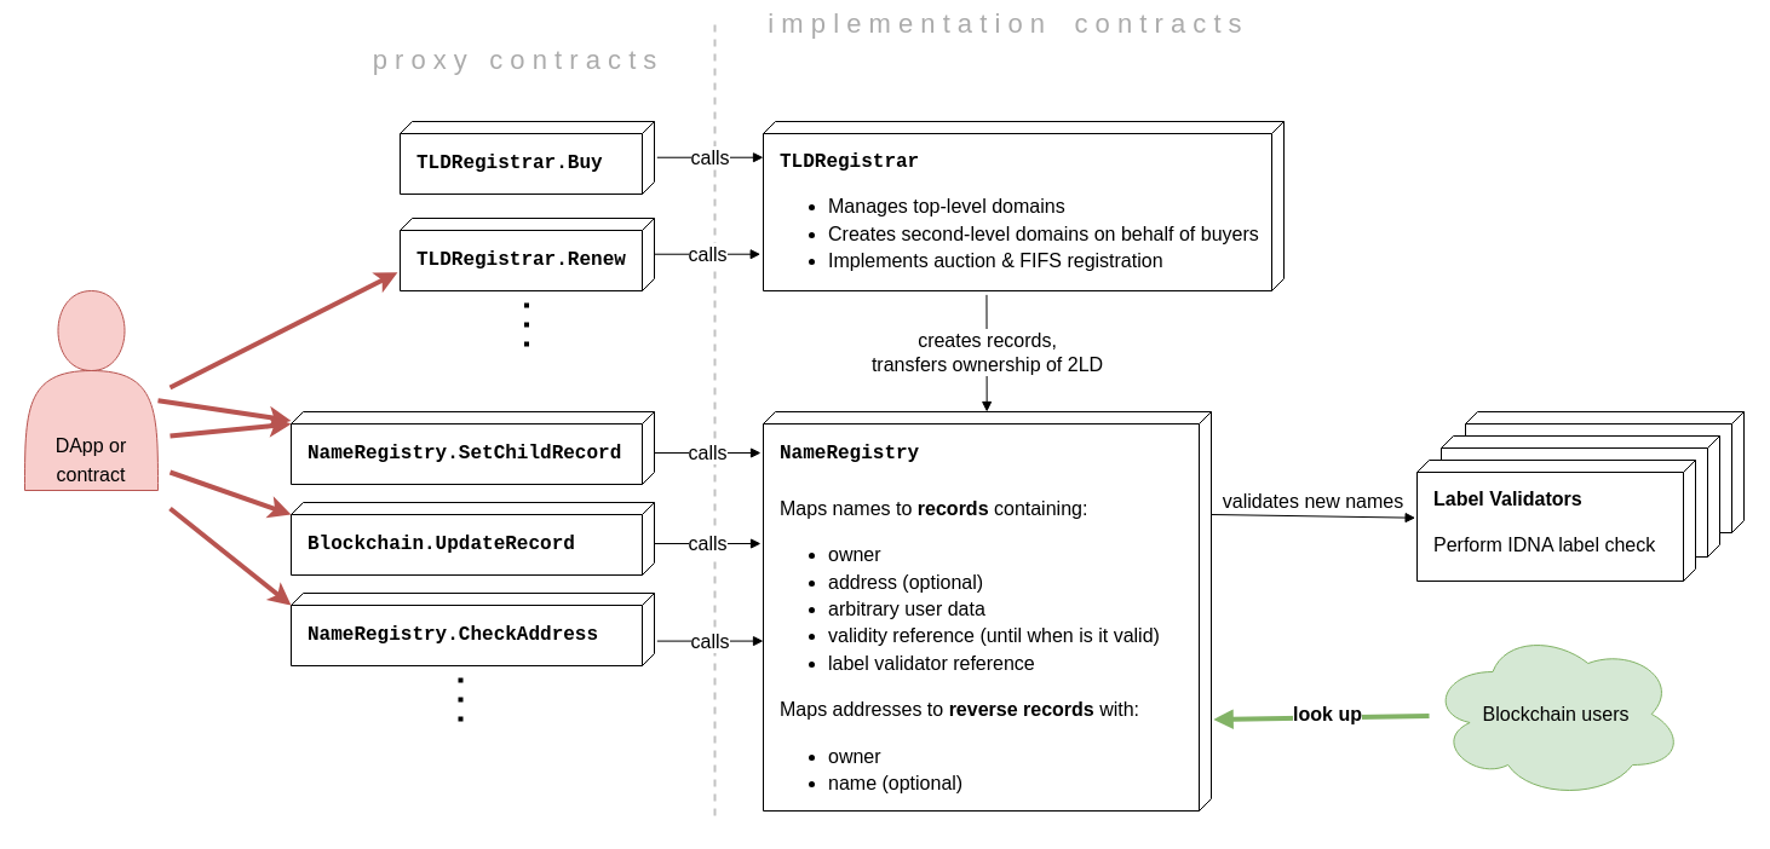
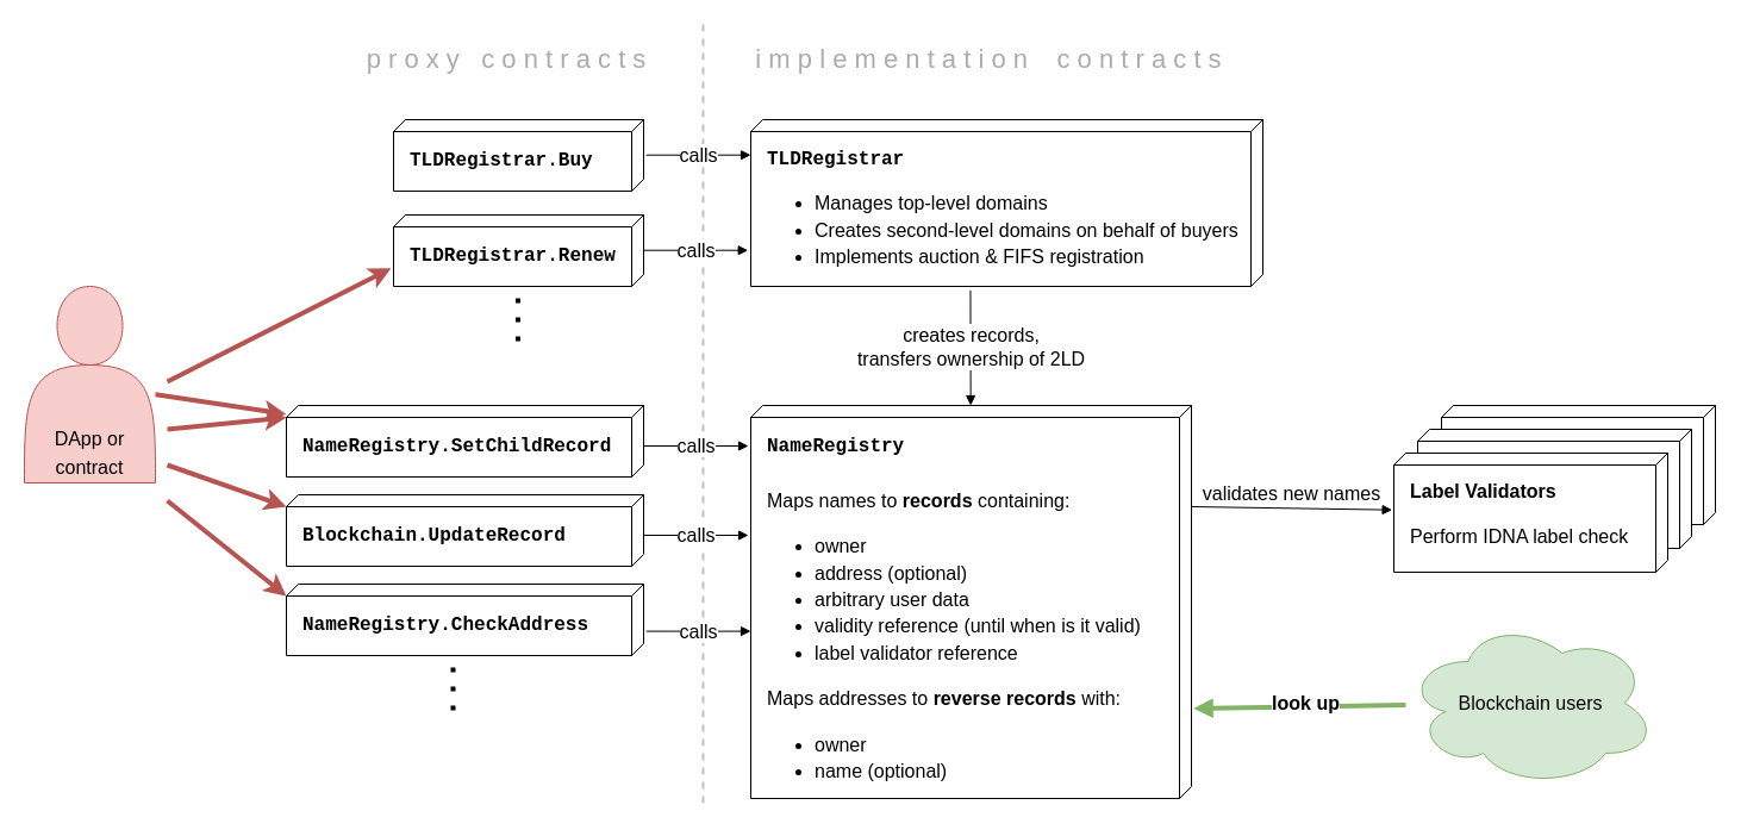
  <mxCell id="0" />
  <mxCell id="1" parent="0" />
  <mxCell id="2" value="" style="endArrow=none;html=1;strokeWidth=2;fontSize=22;dashed=1;strokeColor=#C2C2C2;spacing=2;jumpSize=12;startSize=6;jumpStyle=none;endSize=6;targetPerimeterSpacing=0;" edge="1" parent="1"><mxGeometry width="50" height="50" relative="1" as="geometry"><mxPoint y="20" as="sourcePoint" x="590" /><mxPoint y="680" as="targetPoint" x="590" /></mxGeometry></mxCell>
  <mxCell id="3" value="&lt;font&gt;&lt;br&gt;&lt;/font&gt;" style="verticalAlign=top;align=left;spacingTop=16;spacingLeft=12;spacingRight=12;shape=cube;size=10;direction=south;fontStyle=0;html=1;fontSize=16;fontColor=#000000;" parent="1" vertex="1"><mxGeometry x="1210" y="340" width="230" height="100" as="geometry" /></mxCell>
  <mxCell id="4" value="&lt;font&gt;&lt;br&gt;&lt;/font&gt;" style="verticalAlign=top;align=left;spacingTop=16;spacingLeft=12;spacingRight=12;shape=cube;size=10;direction=south;fontStyle=0;html=1;fontSize=16;fontColor=#000000;" parent="1" vertex="1"><mxGeometry x="1190" y="360" width="230" height="100" as="geometry" /></mxCell>
  <mxCell id="5" value="&lt;font style=&quot;line-height: 140%&quot;&gt;&lt;font face=&quot;Courier New&quot;&gt;&lt;b&gt;&lt;font style=&quot;font-size: 16px&quot;&gt;NameRegistry&lt;/font&gt;&lt;br style=&quot;font-size: 16px&quot;&gt;&lt;br style=&quot;font-size: 16px&quot;&gt;&lt;/b&gt;&lt;/font&gt;Maps names to &lt;b&gt;records&lt;/b&gt; containing:&lt;br&gt;&lt;ul style=&quot;font-size: 16px&quot;&gt;&lt;li&gt;&lt;font style=&quot;font-size: 16px&quot;&gt;owner&lt;/font&gt;&lt;/li&gt;&lt;li&gt;address (optional)&lt;/li&gt;&lt;li&gt;&lt;span&gt;arbitrary user data&lt;/span&gt;&lt;/li&gt;&lt;li&gt;&lt;span&gt;validity reference (until when is&amp;nbsp;&lt;/span&gt;it valid)&lt;/li&gt;&lt;li&gt;label validator reference&lt;/li&gt;&lt;/ul&gt;&lt;div&gt;Maps addresses to &lt;b&gt;reverse records&lt;/b&gt; with:&lt;br&gt;&lt;ul style=&quot;line-height: 22.4px&quot;&gt;&lt;li&gt;owner&lt;/li&gt;&lt;li&gt;name (optional)&lt;/li&gt;&lt;/ul&gt;&lt;/div&gt;&lt;/font&gt;" style="verticalAlign=top;align=left;spacingTop=16;spacingLeft=12;spacingRight=12;shape=cube;size=10;direction=south;fontStyle=0;html=1;fontSize=16;fontColor=#000000;whiteSpace=wrap;" parent="1" vertex="1"><mxGeometry x="630" y="340" width="370" height="330" as="geometry" /></mxCell>
  <mxCell id="6" value="&lt;font&gt;&lt;font style=&quot;font-size: 16px&quot;&gt;&lt;b&gt;Label Validators&lt;/b&gt;&lt;/font&gt;&lt;br style=&quot;font-size: 16px&quot;&gt;&lt;br style=&quot;font-size: 16px&quot;&gt;Perform IDNA label check&lt;br&gt;&lt;/font&gt;" style="verticalAlign=top;align=left;spacingTop=16;spacingLeft=12;spacingRight=12;shape=cube;size=10;direction=south;fontStyle=0;html=1;fontSize=16;fontColor=#000000;" parent="1" vertex="1"><mxGeometry x="1170" y="380" width="230" height="100" as="geometry" /></mxCell>
  <mxCell id="7" value="validates new names" style="html=1;verticalAlign=bottom;endArrow=block;fontSize=16;fontColor=#000000;exitX=0;exitY=0;exitDx=85;exitDy=0;exitPerimeter=0;entryX=0.477;entryY=1.006;entryDx=0;entryDy=0;entryPerimeter=0;strokeWidth=1;" parent="1" source="5" target="6" edge="1"><mxGeometry width="80" relative="1" as="geometry"><mxPoint x="1100" y="480" as="sourcePoint" /><mxPoint x="1180" y="480" as="targetPoint" /></mxGeometry></mxCell>
  <mxCell id="8" value="&lt;font&gt;&lt;font style=&quot;font-weight: bold ; font-family: &amp;#34;courier new&amp;#34; ; font-size: 16px&quot;&gt;TLDRegistrar&lt;/font&gt;&lt;br style=&quot;font-size: 16px&quot;&gt;&lt;ul style=&quot;line-height: 140%&quot;&gt;&lt;li&gt;&lt;font&gt;Manages top-level domains&lt;/font&gt;&lt;/li&gt;&lt;li&gt;&lt;font&gt;Creates second-level domains on behalf of buyers&lt;/font&gt;&lt;/li&gt;&lt;li&gt;&lt;font&gt;Implements auction &amp;amp; FIFS registration&lt;/font&gt;&lt;/li&gt;&lt;/ul&gt;&lt;/font&gt;" style="verticalAlign=top;align=left;spacingTop=16;spacingLeft=12;spacingRight=12;shape=cube;size=10;direction=south;fontStyle=0;html=1;fontSize=16;fontColor=#000000;" parent="1" vertex="1"><mxGeometry x="630" y="100" width="430" height="140" as="geometry" /></mxCell>
  <mxCell id="9" value="creates records,&lt;br&gt;transfers ownership of 2LD" style="html=1;verticalAlign=middle;endArrow=block;fontSize=16;fontColor=#000000;strokeWidth=1;exitX=1.024;exitY=0.571;exitDx=0;exitDy=0;exitPerimeter=0;" parent="1" source="8" target="5" edge="1"><mxGeometry width="80" relative="1" as="geometry"><mxPoint x="764" y="222" as="sourcePoint" /><mxPoint x="691" y="430" as="targetPoint" /></mxGeometry></mxCell>
  <mxCell id="10" value="" style="rounded=0;orthogonalLoop=1;jettySize=auto;html=1;fontSize=16;fillColor=#f8cecc;strokeColor=#b85450;strokeWidth=4;" parent="1" source="11" target="15" edge="1"><mxGeometry relative="1" as="geometry"><mxPoint x="336" y="150" as="targetPoint" /></mxGeometry></mxCell>
  <mxCell id="11" value="&lt;font style=&quot;font-size: 20px&quot;&gt;&lt;span style=&quot;font-size: 16px&quot;&gt;DApp or contract&lt;/span&gt;&lt;/font&gt;" style="shape=actor;whiteSpace=wrap;html=1;fontSize=20;verticalAlign=bottom;fontStyle=0;fillColor=#f8cecc;strokeColor=#b85450;" parent="1" vertex="1"><mxGeometry x="20" y="240" width="110" height="165" as="geometry" /></mxCell>
  <mxCell id="12" value="" style="rounded=0;orthogonalLoop=1;jettySize=auto;html=1;entryX=0;entryY=0;entryDx=10;entryDy=300;entryPerimeter=0;fontSize=16;fillColor=#f8cecc;strokeColor=#b85450;strokeWidth=4;" parent="1" target="15" edge="1"><mxGeometry x="-0.136" y="2" relative="1" as="geometry"><mxPoint x="140" y="360" as="sourcePoint" /><mxPoint x="634.96" y="196.88" as="targetPoint" /><mxPoint x="1" as="offset" /></mxGeometry></mxCell>
  <mxCell id="13" value="Blockchain users" style="ellipse;shape=cloud;whiteSpace=wrap;html=1;fontSize=16;fillColor=#d5e8d4;strokeColor=#82b366;" parent="1" vertex="1"><mxGeometry x="1180" y="520" width="210" height="140" as="geometry" /></mxCell>
  <mxCell id="14" value="look up" style="html=1;verticalAlign=bottom;endArrow=block;fontSize=16;fillColor=#d5e8d4;strokeColor=#82b366;strokeWidth=4;fontStyle=1;entryX=0.771;entryY=-0.005;entryDx=0;entryDy=0;entryPerimeter=0;" parent="1" source="13" target="5" edge="1"><mxGeometry x="-0.072" y="9" width="80" relative="1" as="geometry"><mxPoint x="1100" y="480" as="sourcePoint" /><mxPoint x="1180" y="480" as="targetPoint" /><mxPoint x="-1" as="offset" /></mxGeometry></mxCell>
  <mxCell id="15" value="&lt;font style=&quot;line-height: 140%&quot;&gt;&lt;font face=&quot;Courier New&quot;&gt;&lt;b&gt;&lt;font style=&quot;font-size: 16px&quot;&gt;NameRegistry.SetChildRecord&lt;/font&gt;&lt;/b&gt;&lt;/font&gt;&lt;/font&gt;" style="verticalAlign=top;align=left;spacingTop=16;spacingLeft=12;spacingRight=12;shape=cube;size=10;direction=south;fontStyle=0;html=1;fontSize=16;fontColor=#000000;whiteSpace=wrap;" vertex="1" parent="1"><mxGeometry x="240" y="340" width="300" height="60" as="geometry" /></mxCell>
  <mxCell id="16" value="calls" style="html=1;verticalAlign=middle;endArrow=block;fontSize=16;fontColor=#000000;strokeWidth=1;exitX=0.567;exitY=-0.001;exitDx=0;exitDy=0;exitPerimeter=0;" edge="1" parent="1" source="15"><mxGeometry width="80" relative="1" as="geometry"><mxPoint x="470" y="450" as="sourcePoint" /><mxPoint x="628" y="374" as="targetPoint" /></mxGeometry></mxCell>
  <mxCell id="17" value="&lt;font style=&quot;line-height: 140%&quot;&gt;&lt;font face=&quot;Courier New&quot;&gt;&lt;b&gt;&lt;font style=&quot;font-size: 16px&quot;&gt;Blockchain.UpdateRecord&lt;/font&gt;&lt;/b&gt;&lt;/font&gt;&lt;/font&gt;" style="verticalAlign=top;align=left;spacingTop=16;spacingLeft=12;spacingRight=12;shape=cube;size=10;direction=south;fontStyle=0;html=1;fontSize=16;fontColor=#000000;whiteSpace=wrap;" vertex="1" parent="1"><mxGeometry x="240" y="415" width="300" height="60" as="geometry" /></mxCell>
  <mxCell id="18" value="calls" style="html=1;verticalAlign=middle;endArrow=block;fontSize=16;fontColor=#000000;strokeWidth=1;exitX=0.567;exitY=-0.001;exitDx=0;exitDy=0;exitPerimeter=0;" edge="1" parent="1" source="17"><mxGeometry width="80" relative="1" as="geometry"><mxPoint x="470" y="525" as="sourcePoint" /><mxPoint x="628" y="449" as="targetPoint" /></mxGeometry></mxCell>
  <mxCell id="19" value="" style="endArrow=none;dashed=1;html=1;dashPattern=1 3;strokeWidth=4;" edge="1" parent="1"><mxGeometry width="50" height="50" relative="1" as="geometry"><mxPoint x="380" y="560" as="sourcePoint" /><mxPoint x="380" y="600" as="targetPoint" /></mxGeometry></mxCell>
  <mxCell id="20" value="&lt;font style=&quot;line-height: 140%&quot;&gt;&lt;font face=&quot;Courier New&quot;&gt;&lt;b&gt;&lt;font style=&quot;font-size: 16px&quot;&gt;NameRegistry.CheckAddress&lt;/font&gt;&lt;/b&gt;&lt;/font&gt;&lt;/font&gt;" style="verticalAlign=top;align=left;spacingTop=16;spacingLeft=12;spacingRight=12;shape=cube;size=10;direction=south;fontStyle=0;html=1;fontSize=16;fontColor=#000000;whiteSpace=wrap;" vertex="1" parent="1"><mxGeometry x="240" y="490" width="300" height="60" as="geometry" /></mxCell>
  <mxCell id="21" value="calls" style="html=1;verticalAlign=middle;endArrow=block;fontSize=16;fontColor=#000000;strokeWidth=1;exitX=0.567;exitY=-0.001;exitDx=0;exitDy=0;exitPerimeter=0;" edge="1" parent="1"><mxGeometry width="80" relative="1" as="geometry"><mxPoint x="542.3" y="529.6" as="sourcePoint" /><mxPoint x="630" y="529.58" as="targetPoint" /></mxGeometry></mxCell>
  <mxCell id="22" value="" style="rounded=0;orthogonalLoop=1;jettySize=auto;html=1;entryX=0;entryY=0;entryDx=10;entryDy=300;entryPerimeter=0;fontSize=16;fillColor=#f8cecc;strokeColor=#b85450;strokeWidth=4;" edge="1" parent="1" target="17"><mxGeometry x="-0.136" y="2" relative="1" as="geometry"><mxPoint x="140" y="390" as="sourcePoint" /><mxPoint x="250" y="360" as="targetPoint" /><mxPoint x="1" as="offset" /></mxGeometry></mxCell>
  <mxCell id="23" value="" style="rounded=0;orthogonalLoop=1;jettySize=auto;html=1;entryX=0;entryY=0;entryDx=10;entryDy=300;entryPerimeter=0;fontSize=16;fillColor=#f8cecc;strokeColor=#b85450;strokeWidth=4;" edge="1" parent="1" target="20"><mxGeometry x="-0.136" y="2" relative="1" as="geometry"><mxPoint x="140" y="420" as="sourcePoint" /><mxPoint x="250" y="435" as="targetPoint" /><mxPoint x="1" as="offset" /></mxGeometry></mxCell>
  <mxCell id="24" value="&lt;font style=&quot;line-height: 140%&quot;&gt;&lt;font face=&quot;Courier New&quot;&gt;&lt;b&gt;&lt;font style=&quot;font-size: 16px&quot;&gt;TLDRegistrar.Renew&lt;/font&gt;&lt;/b&gt;&lt;/font&gt;&lt;/font&gt;" style="verticalAlign=top;align=left;spacingTop=16;spacingLeft=12;spacingRight=12;shape=cube;size=10;direction=south;fontStyle=0;html=1;fontSize=16;fontColor=#000000;whiteSpace=wrap;" vertex="1" parent="1"><mxGeometry x="330" y="180" width="210" height="60" as="geometry" /></mxCell>
  <mxCell id="25" value="&lt;font style=&quot;line-height: 140%&quot;&gt;&lt;font face=&quot;Courier New&quot;&gt;&lt;b&gt;&lt;font style=&quot;font-size: 16px&quot;&gt;TLDRegistrar.Buy&lt;/font&gt;&lt;/b&gt;&lt;/font&gt;&lt;/font&gt;" style="verticalAlign=top;align=left;spacingTop=16;spacingLeft=12;spacingRight=12;shape=cube;size=10;direction=south;fontStyle=0;html=1;fontSize=16;fontColor=#000000;whiteSpace=wrap;" vertex="1" parent="1"><mxGeometry x="330" y="100" width="210" height="60" as="geometry" /></mxCell>
  <mxCell id="26" value="" style="rounded=0;orthogonalLoop=1;jettySize=auto;html=1;fontSize=16;fillColor=#f8cecc;strokeColor=#b85450;strokeWidth=4;entryX=0.747;entryY=1.01;entryDx=0;entryDy=0;entryPerimeter=0;" edge="1" parent="1" target="24"><mxGeometry relative="1" as="geometry"><mxPoint x="140" y="320" as="sourcePoint" /><mxPoint x="346.43" y="151.96" as="targetPoint" /></mxGeometry></mxCell>
  <mxCell id="27" value="" style="endArrow=none;dashed=1;html=1;dashPattern=1 3;strokeWidth=4;" edge="1" parent="1"><mxGeometry width="50" height="50" relative="1" as="geometry"><mxPoint x="434.5" y="250" as="sourcePoint" /><mxPoint x="434.5" y="290" as="targetPoint" /></mxGeometry></mxCell>
  <mxCell id="28" value="calls" style="html=1;verticalAlign=middle;endArrow=block;fontSize=16;fontColor=#000000;strokeWidth=1;exitX=0.567;exitY=-0.001;exitDx=0;exitDy=0;exitPerimeter=0;" edge="1" parent="1"><mxGeometry width="80" relative="1" as="geometry"><mxPoint x="542.3" y="129.73" as="sourcePoint" /><mxPoint x="630" y="129.71" as="targetPoint" /></mxGeometry></mxCell>
  <mxCell id="29" value="calls" style="html=1;verticalAlign=middle;endArrow=block;fontSize=16;fontColor=#000000;strokeWidth=1;exitX=0.567;exitY=-0.001;exitDx=0;exitDy=0;exitPerimeter=0;" edge="1" parent="1"><mxGeometry width="80" relative="1" as="geometry"><mxPoint x="540" y="209.73" as="sourcePoint" /><mxPoint x="627.7" y="209.71" as="targetPoint" /></mxGeometry></mxCell>
  <mxCell id="30" value="p r o x y&amp;nbsp; &amp;nbsp;c o n t r a c t s" style="text;html=1;strokeColor=none;fillColor=none;align=center;verticalAlign=middle;whiteSpace=wrap;rounded=0;fontSize=22;spacing=2;fontColor=#ABABAB;" vertex="1" parent="1"><mxGeometry x="260" y="40" width="330" height="20" as="geometry" /></mxCell>
- <mxCell id="31" value="i m p l e m e n t a t i o n&amp;nbsp; &amp;nbsp; c o n t r a c t s" style="text;html=1;strokeColor=none;fillColor=none;align=center;verticalAlign=middle;whiteSpace=wrap;rounded=0;fontSize=22;spacing=2;fontColor=#ABABAB;" vertex="1" parent="1"><mxGeometry x="600" y="10" width="460" height="20" as="geometry" /></mxCell>
+ <mxCell id="31" value="i m p l e m e n t a t i o n&amp;nbsp; &amp;nbsp; c o n t r a c t s" style="text;html=1;strokeColor=none;fillColor=none;align=center;verticalAlign=middle;whiteSpace=wrap;rounded=0;fontSize=22;spacing=2;fontColor=#ABABAB;" vertex="1" parent="1"><mxGeometry x="600" y="40" width="460" height="20" as="geometry" /></mxCell>
